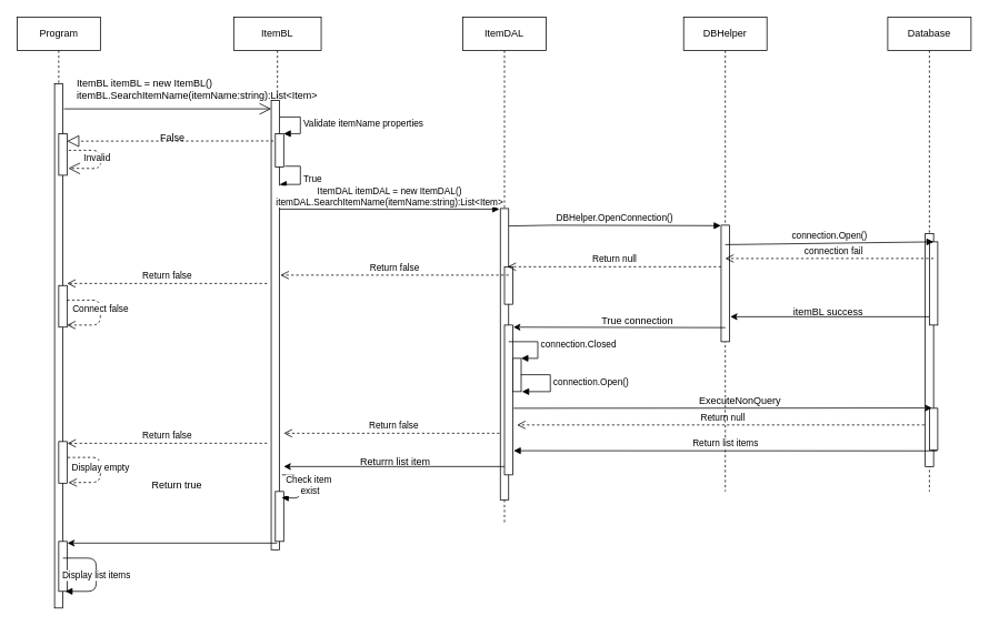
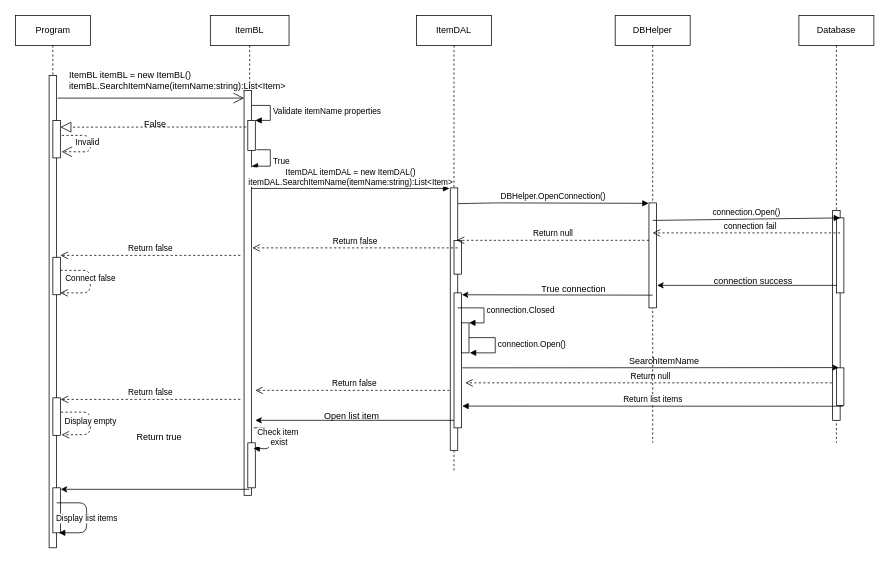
  <mxCell id="0" />
  <mxCell id="1" parent="0" />
  <mxCell id="2" value="Program" style="html=1;points=[];perimeter=orthogonalPerimeter;shape=umlLifeline;participant=label;fontFamily=Helvetica;fontSize=12;fontColor=#000000;align=center;strokeColor=#000000;fillColor=#ffffff;recursiveResize=0;container=1;collapsible=0;" parent="1" vertex="1"><mxGeometry x="20" y="20" width="100" height="710" as="geometry" /></mxCell>
  <mxCell id="3" value="" style="html=1;points=[];perimeter=orthogonalPerimeter;" parent="2" vertex="1"><mxGeometry x="45" y="80" width="10" height="630" as="geometry" /></mxCell>
  <mxCell id="4" value="" style="html=1;points=[];perimeter=orthogonalPerimeter;" parent="2" vertex="1"><mxGeometry x="50" y="140" width="10" height="50" as="geometry" /></mxCell>
  <mxCell id="5" value="Invalid" style="endArrow=open;endSize=12;dashed=1;html=1;entryX=1.156;entryY=0.833;entryDx=0;entryDy=0;entryPerimeter=0;" parent="2" target="4" edge="1"><mxGeometry x="-0.316" y="-9" width="160" relative="1" as="geometry"><mxPoint x="62" y="160" as="sourcePoint" /><mxPoint x="100" y="190" as="targetPoint" /><Array as="points"><mxPoint x="100" y="160" /><mxPoint x="100" y="182" /></Array><mxPoint as="offset" /></mxGeometry></mxCell>
  <mxCell id="6" value="" style="html=1;points=[];perimeter=orthogonalPerimeter;" parent="2" vertex="1"><mxGeometry x="50" y="322.5" width="10" height="50" as="geometry" /></mxCell>
  <mxCell id="7" value="Return false" style="html=1;verticalAlign=bottom;endArrow=open;dashed=1;endSize=8;" parent="2" edge="1"><mxGeometry relative="1" as="geometry"><mxPoint x="300" y="320" as="sourcePoint" /><mxPoint x="60" y="320" as="targetPoint" /></mxGeometry></mxCell>
  <mxCell id="8" value="Connect false" style="html=1;verticalAlign=bottom;endArrow=open;dashed=1;endSize=8;" parent="2" edge="1"><mxGeometry x="0.093" relative="1" as="geometry"><mxPoint x="60" y="340" as="sourcePoint" /><mxPoint x="60" y="370" as="targetPoint" /><Array as="points"><mxPoint x="100" y="340" /><mxPoint x="100" y="370" /></Array><mxPoint as="offset" /></mxGeometry></mxCell>
  <mxCell id="9" value="" style="html=1;points=[];perimeter=orthogonalPerimeter;" parent="2" vertex="1"><mxGeometry x="50" y="510" width="10" height="50" as="geometry" /></mxCell>
  <mxCell id="10" value="" style="html=1;points=[];perimeter=orthogonalPerimeter;" parent="2" vertex="1"><mxGeometry x="50" y="630" width="10" height="60" as="geometry" /></mxCell>
  <mxCell id="11" value="Display list items&lt;br&gt;" style="html=1;verticalAlign=bottom;endArrow=block;" parent="2" edge="1"><mxGeometry x="0.197" width="80" relative="1" as="geometry"><mxPoint x="55" y="650" as="sourcePoint" /><mxPoint x="58" y="690" as="targetPoint" /><Array as="points"><mxPoint x="95" y="650" /><mxPoint x="95" y="690" /></Array><mxPoint as="offset" /></mxGeometry></mxCell>
  <mxCell id="12" value="Display empty" style="html=1;verticalAlign=bottom;endArrow=open;dashed=1;endSize=8;entryX=1.167;entryY=0.987;entryDx=0;entryDy=0;entryPerimeter=0;exitX=1.078;exitY=0.382;exitDx=0;exitDy=0;exitPerimeter=0;" edge="1" parent="2" source="9" target="9"><mxGeometry x="0.121" relative="1" as="geometry"><mxPoint x="150" y="520" as="sourcePoint" /><mxPoint x="120" y="530" as="targetPoint" /><Array as="points"><mxPoint x="100" y="529" /><mxPoint x="100" y="559" /></Array><mxPoint as="offset" /></mxGeometry></mxCell>
  <mxCell id="13" value="ItemBL" style="shape=umlLifeline;perimeter=lifelinePerimeter;whiteSpace=wrap;html=1;container=1;collapsible=0;recursiveResize=0;outlineConnect=0;" parent="1" vertex="1"><mxGeometry x="280" y="20" width="105" height="640" as="geometry" /></mxCell>
  <mxCell id="14" value="" style="html=1;points=[];perimeter=orthogonalPerimeter;" parent="13" vertex="1"><mxGeometry x="45" y="100" width="10" height="540" as="geometry" /></mxCell>
  <mxCell id="15" value="" style="html=1;points=[];perimeter=orthogonalPerimeter;" parent="13" vertex="1"><mxGeometry x="50" y="140" width="10" height="40" as="geometry" /></mxCell>
  <mxCell id="16" value="Validate&amp;nbsp;itemName properties" style="edgeStyle=orthogonalEdgeStyle;html=1;align=left;spacingLeft=2;endArrow=block;rounded=0;entryX=1;entryY=0;" parent="13" target="15" edge="1"><mxGeometry relative="1" as="geometry"><mxPoint x="55" y="120" as="sourcePoint" /><Array as="points"><mxPoint x="80" y="120" /></Array></mxGeometry></mxCell>
  <mxCell id="17" value="True" style="edgeStyle=orthogonalEdgeStyle;html=1;align=left;spacingLeft=2;endArrow=block;rounded=0;exitX=1.144;exitY=0.978;exitDx=0;exitDy=0;exitPerimeter=0;" parent="13" source="15" target="14" edge="1"><mxGeometry relative="1" as="geometry"><mxPoint x="345" y="160" as="sourcePoint" /><Array as="points"><mxPoint x="80" y="179" /><mxPoint x="80" y="201" /></Array><mxPoint x="58" y="200" as="targetPoint" /></mxGeometry></mxCell>
  <mxCell id="18" value="Return false" style="html=1;verticalAlign=bottom;endArrow=open;dashed=1;endSize=8;" parent="13" source="24" edge="1"><mxGeometry relative="1" as="geometry"><mxPoint x="140" y="500" as="sourcePoint" /><mxPoint x="60" y="500" as="targetPoint" /></mxGeometry></mxCell>
  <mxCell id="19" value="" style="html=1;points=[];perimeter=orthogonalPerimeter;" vertex="1" parent="13"><mxGeometry x="50" y="570" width="10" height="60" as="geometry" /></mxCell>
  <mxCell id="20" value="Check item&lt;br&gt;&amp;nbsp;exist" style="html=1;verticalAlign=bottom;endArrow=block;entryX=0.75;entryY=0.125;entryDx=0;entryDy=0;entryPerimeter=0;" edge="1" parent="13" target="19"><mxGeometry x="0.389" y="-10" width="80" relative="1" as="geometry"><mxPoint x="58" y="550" as="sourcePoint" /><mxPoint x="80" y="560" as="targetPoint" /><Array as="points"><mxPoint x="80" y="550" /><mxPoint x="80" y="578" /></Array><mxPoint x="10" y="10" as="offset" /></mxGeometry></mxCell>
  <mxCell id="21" value="ItemDAL" style="shape=umlLifeline;perimeter=lifelinePerimeter;whiteSpace=wrap;html=1;container=1;collapsible=0;recursiveResize=0;outlineConnect=0;" parent="1" vertex="1"><mxGeometry x="555" y="20" width="100" height="610" as="geometry" /></mxCell>
  <mxCell id="22" value="" style="html=1;points=[];perimeter=orthogonalPerimeter;" parent="21" vertex="1"><mxGeometry x="45" y="230" width="10" height="350" as="geometry" /></mxCell>
  <mxCell id="23" value="" style="html=1;points=[];perimeter=orthogonalPerimeter;" parent="21" vertex="1"><mxGeometry x="50" y="300" width="10" height="45" as="geometry" /></mxCell>
  <mxCell id="24" value="" style="html=1;points=[];perimeter=orthogonalPerimeter;" parent="21" vertex="1"><mxGeometry x="50" y="370" width="10" height="180" as="geometry" /></mxCell>
  <mxCell id="25" value="" style="html=1;points=[];perimeter=orthogonalPerimeter;" parent="21" vertex="1"><mxGeometry x="60" y="410" width="10" height="40" as="geometry" /></mxCell>
  <mxCell id="26" value="connection.Closed" style="edgeStyle=orthogonalEdgeStyle;html=1;align=left;spacingLeft=2;endArrow=block;rounded=0;entryX=1;entryY=0;" parent="21" target="25" edge="1"><mxGeometry relative="1" as="geometry"><mxPoint x="55" y="390" as="sourcePoint" /><Array as="points"><mxPoint x="90" y="390" /><mxPoint x="90" y="410" /></Array></mxGeometry></mxCell>
  <mxCell id="27" value="connection.Open()" style="edgeStyle=orthogonalEdgeStyle;html=1;align=left;spacingLeft=2;endArrow=block;rounded=0;exitX=0.967;exitY=0.492;exitDx=0;exitDy=0;exitPerimeter=0;" parent="21" source="25" edge="1"><mxGeometry relative="1" as="geometry"><mxPoint x="375" y="380" as="sourcePoint" /><Array as="points"><mxPoint x="105" y="430" /><mxPoint x="105" y="450" /></Array><mxPoint x="71" y="450" as="targetPoint" /></mxGeometry></mxCell>
  <mxCell id="28" value="Return null" style="html=1;verticalAlign=bottom;endArrow=open;dashed=1;endSize=8;" parent="21" source="34" edge="1"><mxGeometry relative="1" as="geometry"><mxPoint x="145" y="490" as="sourcePoint" /><mxPoint x="65" y="490" as="targetPoint" /></mxGeometry></mxCell>
  <mxCell id="29" value="DBHelper" style="shape=umlLifeline;perimeter=lifelinePerimeter;whiteSpace=wrap;html=1;container=1;collapsible=0;recursiveResize=0;outlineConnect=0;" parent="1" vertex="1"><mxGeometry x="820" y="20" width="100" height="570" as="geometry" /></mxCell>
  <mxCell id="30" value="" style="html=1;points=[];perimeter=orthogonalPerimeter;" parent="29" vertex="1"><mxGeometry x="45" y="250" width="10" height="140" as="geometry" /></mxCell>
  <mxCell id="31" value="Database" style="shape=umlLifeline;perimeter=lifelinePerimeter;whiteSpace=wrap;html=1;container=1;collapsible=0;recursiveResize=0;outlineConnect=0;" parent="1" vertex="1"><mxGeometry x="1065" y="20" width="100" height="570" as="geometry" /></mxCell>
  <mxCell id="32" value="" style="html=1;points=[];perimeter=orthogonalPerimeter;" parent="31" vertex="1"><mxGeometry x="45" y="260" width="10" height="280" as="geometry" /></mxCell>
  <mxCell id="33" value="" style="html=1;points=[];perimeter=orthogonalPerimeter;gradientColor=#ffffff;" parent="31" vertex="1"><mxGeometry x="50" y="270" width="10" height="100" as="geometry" /></mxCell>
  <mxCell id="34" value="" style="html=1;points=[];perimeter=orthogonalPerimeter;" parent="31" vertex="1"><mxGeometry x="50" y="470" width="10" height="50" as="geometry" /></mxCell>
  <mxCell id="35" value="" style="endArrow=open;endFill=1;endSize=12;html=1;exitX=1.122;exitY=0.048;exitDx=0;exitDy=0;exitPerimeter=0;" parent="1" source="3" target="14" edge="1"><mxGeometry width="160" relative="1" as="geometry"><mxPoint x="70" y="110" as="sourcePoint" /><mxPoint x="230" y="110" as="targetPoint" /></mxGeometry></mxCell>
  <mxCell id="36" value="ItemBL itemBL = new ItemBL()&lt;br&gt;itemBL.SearchItemName(itemName:string):List&amp;lt;Item&amp;gt;&lt;br&gt;" style="text;html=1;resizable=0;points=[];autosize=1;align=left;verticalAlign=top;spacingTop=-4;" parent="1" vertex="1"><mxGeometry x="90" y="90" width="300" height="30" as="geometry" /></mxCell>
  <mxCell id="37" value="" style="endArrow=block;dashed=1;endFill=0;endSize=12;html=1;exitX=-0.222;exitY=0.219;exitDx=0;exitDy=0;exitPerimeter=0;entryX=1;entryY=0.18;entryDx=0;entryDy=0;entryPerimeter=0;" parent="1" source="15" target="4" edge="1"><mxGeometry width="160" relative="1" as="geometry"><mxPoint x="140" y="280" as="sourcePoint" /><mxPoint x="300" y="280" as="targetPoint" /></mxGeometry></mxCell>
  <mxCell id="38" value="False" style="text;html=1;resizable=0;points=[];autosize=1;align=left;verticalAlign=top;spacingTop=-4;" parent="1" vertex="1"><mxGeometry x="190" y="155" width="40" height="10" as="geometry" /></mxCell>
  <mxCell id="39" value="&lt;span&gt;ItemDAL itemDAL = new ItemDAL()&lt;br&gt;&lt;/span&gt;&lt;span&gt;itemDAL.SearchItemName(itemName:string):List&amp;lt;Item&amp;gt;&lt;/span&gt;&lt;br&gt;" style="html=1;verticalAlign=bottom;endArrow=block;entryX=-0.111;entryY=0.002;entryDx=0;entryDy=0;entryPerimeter=0;" parent="1" source="14" target="22" edge="1"><mxGeometry width="80" relative="1" as="geometry"><mxPoint x="370" y="250" as="sourcePoint" /><mxPoint x="450" y="250" as="targetPoint" /></mxGeometry></mxCell>
  <mxCell id="40" value="DBHelper.OpenConnection()" style="html=1;verticalAlign=bottom;endArrow=block;entryX=-0.033;entryY=0.004;entryDx=0;entryDy=0;entryPerimeter=0;" parent="1" target="30" edge="1"><mxGeometry width="80" relative="1" as="geometry"><mxPoint x="610" y="271" as="sourcePoint" /><mxPoint x="871" y="289" as="targetPoint" /><Array as="points"><mxPoint x="660" y="270" /></Array></mxGeometry></mxCell>
  <mxCell id="41" value="Return null" style="html=1;verticalAlign=bottom;endArrow=open;dashed=1;endSize=8;entryX=0.367;entryY=-0.002;entryDx=0;entryDy=0;entryPerimeter=0;" parent="1" source="30" target="23" edge="1"><mxGeometry relative="1" as="geometry"><mxPoint x="860" y="310" as="sourcePoint" /><mxPoint x="700" y="310" as="targetPoint" /></mxGeometry></mxCell>
  <mxCell id="42" value="" style="endArrow=classic;html=1;" parent="1" source="33" edge="1"><mxGeometry width="50" height="50" relative="1" as="geometry"><mxPoint x="960" y="450" as="sourcePoint" /><mxPoint x="876" y="380" as="targetPoint" /></mxGeometry></mxCell>
  <mxCell id="43" value="connection fail" style="html=1;verticalAlign=bottom;endArrow=open;dashed=1;endSize=8;entryX=0.5;entryY=0.286;entryDx=0;entryDy=0;entryPerimeter=0;" parent="1" target="30" edge="1"><mxGeometry x="-0.04" relative="1" as="geometry"><mxPoint x="1120" y="310" as="sourcePoint" /><mxPoint x="880" y="310" as="targetPoint" /><mxPoint as="offset" /></mxGeometry></mxCell>
  <mxCell id="44" value="connection.Open()" style="html=1;verticalAlign=bottom;endArrow=block;exitX=0.5;exitY=0.167;exitDx=0;exitDy=0;exitPerimeter=0;" parent="1" source="30" edge="1"><mxGeometry width="80" relative="1" as="geometry"><mxPoint x="1040" y="290" as="sourcePoint" /><mxPoint x="1120" y="290" as="targetPoint" /></mxGeometry></mxCell>
  <mxCell id="45" value="" style="endArrow=classic;html=1;entryX=0.3;entryY=-0.007;entryDx=0;entryDy=0;entryPerimeter=0;" parent="1" target="34" edge="1"><mxGeometry width="50" height="50" relative="1" as="geometry"><mxPoint x="616" y="490" as="sourcePoint" /><mxPoint x="1040" y="470" as="targetPoint" /></mxGeometry></mxCell>
  <mxCell id="46" value="Return list items" style="html=1;verticalAlign=bottom;endArrow=block;exitX=0.922;exitY=1.024;exitDx=0;exitDy=0;exitPerimeter=0;" parent="1" source="34" edge="1"><mxGeometry width="80" relative="1" as="geometry"><mxPoint x="720" y="580" as="sourcePoint" /><mxPoint x="616" y="541" as="targetPoint" /></mxGeometry></mxCell>
  <mxCell id="47" value="Return false" style="html=1;verticalAlign=bottom;endArrow=open;dashed=1;endSize=8;" parent="1" edge="1"><mxGeometry relative="1" as="geometry"><mxPoint x="610" y="330" as="sourcePoint" /><mxPoint x="336" y="330" as="targetPoint" /></mxGeometry></mxCell>
  <mxCell id="48" value="Return false" style="html=1;verticalAlign=bottom;endArrow=open;dashed=1;endSize=8;entryX=1.044;entryY=0.042;entryDx=0;entryDy=0;entryPerimeter=0;" parent="1" target="9" edge="1"><mxGeometry relative="1" as="geometry"><mxPoint x="320" y="532" as="sourcePoint" /><mxPoint x="100" y="532" as="targetPoint" /></mxGeometry></mxCell>
- <mxCell id="49" value="ExecuteNonQuery" style="text;html=1;resizable=0;points=[];autosize=1;align=left;verticalAlign=top;spacingTop=-4;" parent="1" vertex="1"><mxGeometry x="837" y="472" width="110" height="10" as="geometry" /></mxCell>
+ <mxCell id="49" value="SearchItemName" style="text;html=1;resizable=0;points=[];autosize=1;align=left;verticalAlign=top;spacingTop=-4;" parent="1" vertex="1"><mxGeometry x="837" y="472" width="110" height="10" as="geometry" /></mxCell>
  <mxCell id="50" value="" style="endArrow=classic;html=1;" parent="1" source="24" edge="1"><mxGeometry width="50" height="50" relative="1" as="geometry"><mxPoint x="430" y="470" as="sourcePoint" /><mxPoint x="340" y="560" as="targetPoint" /></mxGeometry></mxCell>
  <mxCell id="51" value="" style="endArrow=classic;html=1;entryX=1.044;entryY=0.033;entryDx=0;entryDy=0;entryPerimeter=0;" parent="1" source="13" target="10" edge="1"><mxGeometry width="50" height="50" relative="1" as="geometry"><mxPoint x="339" y="646" as="sourcePoint" /><mxPoint x="100" y="590" as="targetPoint" /></mxGeometry></mxCell>
  <mxCell id="52" value="Return true" style="text;html=1;resizable=0;points=[];autosize=1;align=left;verticalAlign=top;spacingTop=-4;" parent="1" vertex="1"><mxGeometry x="180" y="573" width="80" height="10" as="geometry" /></mxCell>
  <mxCell id="53" value="" style="endArrow=classic;html=1;entryX=1.056;entryY=0.014;entryDx=0;entryDy=0;entryPerimeter=0;exitX=0.5;exitY=0.879;exitDx=0;exitDy=0;exitPerimeter=0;" parent="1" source="30" target="24" edge="1"><mxGeometry width="50" height="50" relative="1" as="geometry"><mxPoint x="860" y="393" as="sourcePoint" /><mxPoint x="790" y="330" as="targetPoint" /></mxGeometry></mxCell>
- <mxCell id="54" value="itemBL success" style="text;html=1;resizable=0;points=[];autosize=1;align=left;verticalAlign=top;spacingTop=-4;" parent="1" vertex="1"><mxGeometry x="950" y="365" width="120" height="10" as="geometry" /></mxCell>
+ <mxCell id="54" value="connection success" style="text;html=1;resizable=0;points=[];autosize=1;align=left;verticalAlign=top;spacingTop=-4;" parent="1" vertex="1"><mxGeometry x="950" y="365" width="120" height="10" as="geometry" /></mxCell>
  <mxCell id="55" value="True connection" style="text;html=1;resizable=0;points=[];autosize=1;align=left;verticalAlign=top;spacingTop=-4;" parent="1" vertex="1"><mxGeometry x="720" y="375" width="110" height="10" as="geometry" /></mxCell>
- <mxCell id="56" value="Returrn list item" style="text;html=1;resizable=0;points=[];autosize=1;align=left;verticalAlign=top;spacingTop=-4;" parent="1" vertex="1"><mxGeometry x="430" y="545" width="100" height="10" as="geometry" /></mxCell>
+ <mxCell id="56" value="Open list item" style="text;html=1;resizable=0;points=[];autosize=1;align=left;verticalAlign=top;spacingTop=-4;" parent="1" vertex="1"><mxGeometry x="430" y="545" width="100" height="10" as="geometry" /></mxCell>
